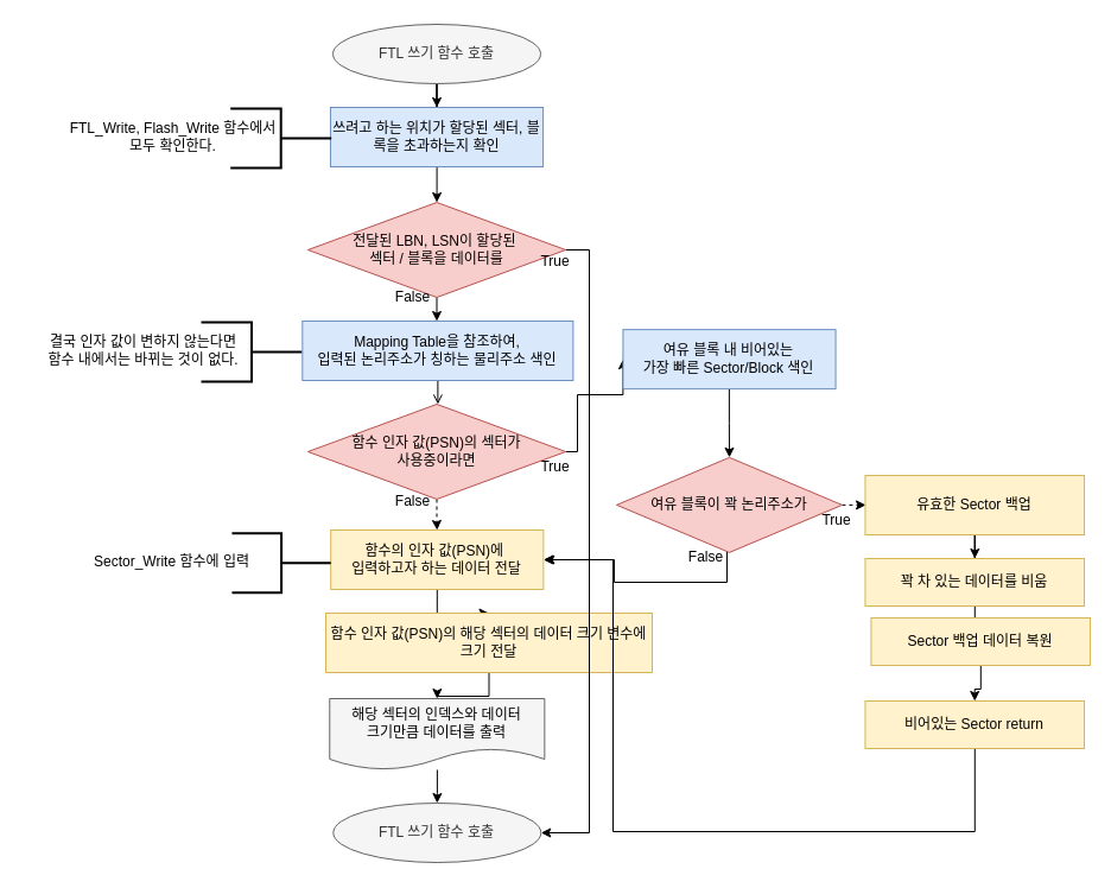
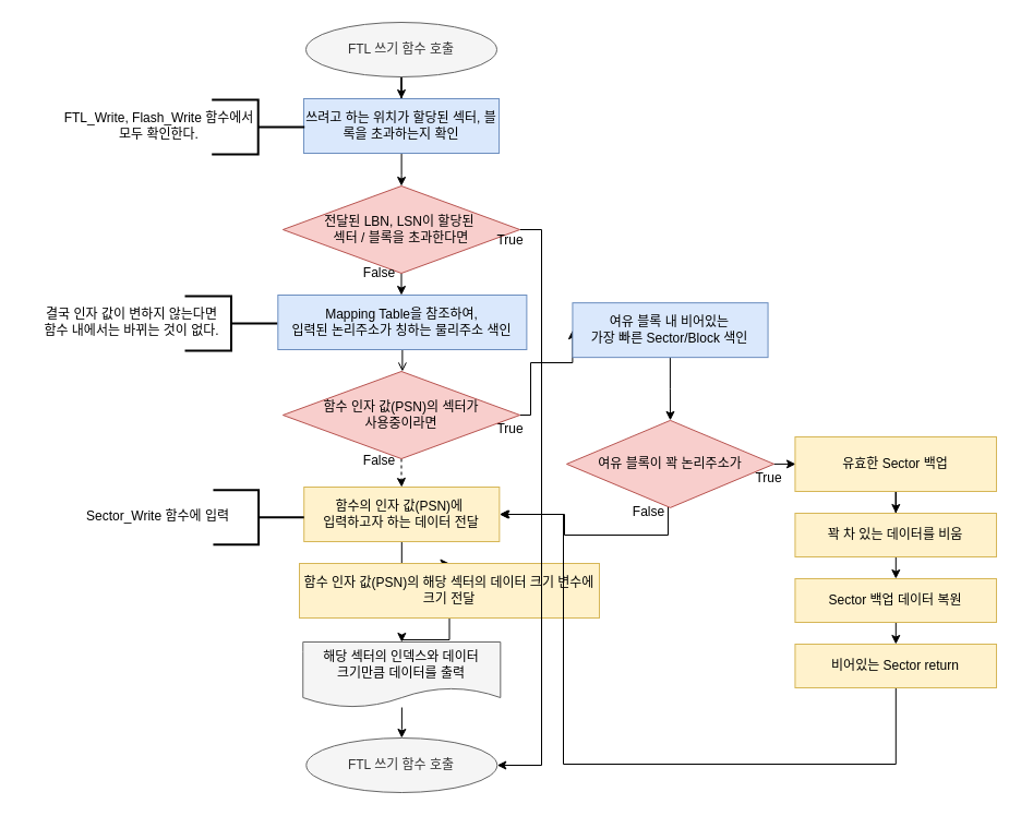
  <mxCell id="0" />
  <mxCell id="1" parent="0" />
  <mxCell id="2" style="edgeStyle=orthogonalEdgeStyle;rounded=0;orthogonalLoop=1;jettySize=auto;html=1;entryX=0.5;entryY=0;entryDx=0;entryDy=0;" parent="1" source="3" target="5" edge="1"><mxGeometry relative="1" as="geometry" /></mxCell>
  <mxCell id="3" value="&lt;span style=&quot;color: rgb(51 , 51 , 51)&quot;&gt;FTL 쓰기 함수 호출&lt;/span&gt;" style="ellipse;whiteSpace=wrap;html=1;fillColor=#f5f5f5;strokeColor=#666666;fontColor=#333333;" parent="1" vertex="1"><mxGeometry x="280" y="20" width="175" height="50" as="geometry" /></mxCell>
  <mxCell id="4" style="edgeStyle=orthogonalEdgeStyle;rounded=0;orthogonalLoop=1;jettySize=auto;html=1;entryX=0.5;entryY=0;entryDx=0;entryDy=0;" parent="1" source="5" target="50" edge="1"><mxGeometry relative="1" as="geometry" /></mxCell>
  <mxCell id="5" value="쓰려고 하는 위치가 할당된 섹터, 블록을 초과하는지 확인" style="rounded=0;whiteSpace=wrap;html=1;fillColor=#dae8fc;strokeColor=#6c8ebf;" parent="1" vertex="1"><mxGeometry x="277.95" y="90" width="179.13" height="50" as="geometry" /></mxCell>
  <mxCell id="6" value="True" style="text;html=1;align=center;verticalAlign=middle;resizable=0;points=[];autosize=1;" parent="1" vertex="1"><mxGeometry x="446.7" y="383" width="40" height="20" as="geometry" /></mxCell>
  <mxCell id="7" style="edgeStyle=orthogonalEdgeStyle;rounded=0;orthogonalLoop=1;jettySize=auto;html=1;entryX=0.5;entryY=0;entryDx=0;entryDy=0;dashed=1;" parent="1" source="9" target="20" edge="1"><mxGeometry relative="1" as="geometry" /></mxCell>
  <mxCell id="8" style="edgeStyle=orthogonalEdgeStyle;rounded=0;orthogonalLoop=1;jettySize=auto;html=1;entryX=0;entryY=0.5;entryDx=0;entryDy=0;" parent="1" source="9" target="24" edge="1"><mxGeometry relative="1" as="geometry"><Array as="points"><mxPoint x="486" y="380" /><mxPoint x="486" y="332" /></Array></mxGeometry></mxCell>
  <mxCell id="9" value="함수 인자 값(PSN)의 섹터가 &lt;br&gt;사용중이라면" style="rhombus;whiteSpace=wrap;html=1;fillColor=#f8cecc;strokeColor=#b85450;" parent="1" vertex="1"><mxGeometry x="258.89" y="340" width="217.25" height="80" as="geometry" /></mxCell>
  <mxCell id="10" style="edgeStyle=orthogonalEdgeStyle;rounded=0;orthogonalLoop=1;jettySize=auto;html=1;entryX=0.5;entryY=0;entryDx=0;entryDy=0;" parent="1" source="11" target="12" edge="1"><mxGeometry relative="1" as="geometry" /></mxCell>
  <mxCell id="11" value="해당 섹터의 인덱스와 데이터 &lt;br&gt;크기만큼&amp;nbsp;데이터를 출력" style="shape=document;whiteSpace=wrap;html=1;boundedLbl=1;fillColor=#f5f5f5;strokeColor=#666666;" parent="1" vertex="1"><mxGeometry x="277.25" y="588" width="181.08" height="60" as="geometry" /></mxCell>
  <mxCell id="12" value="&lt;span style=&quot;color: rgb(51 , 51 , 51)&quot;&gt;FTL 쓰기 함수 호출&lt;/span&gt;" style="ellipse;whiteSpace=wrap;html=1;fillColor=#f5f5f5;strokeColor=#666666;" parent="1" vertex="1"><mxGeometry x="280.29" y="676" width="175" height="50" as="geometry" /></mxCell>
  <mxCell id="13" value="" style="group" parent="1" vertex="1" connectable="0"><mxGeometry x="21" y="270" width="226" height="50" as="geometry" /></mxCell>
  <mxCell id="14" value="" style="group" parent="13" vertex="1" connectable="0"><mxGeometry y="-3.553e-15" width="226" height="50" as="geometry" /></mxCell>
  <mxCell id="15" value="" style="group" parent="14" vertex="1" connectable="0"><mxGeometry x="-1" y="3.553e-15" width="226" height="51" as="geometry" /></mxCell>
  <mxCell id="16" value="" style="group" parent="15" vertex="1" connectable="0"><mxGeometry x="8" width="226" height="51" as="geometry" /></mxCell>
  <mxCell id="17" value="" style="strokeWidth=2;html=1;shape=mxgraph.flowchart.annotation_2;align=left;labelPosition=right;pointerEvents=1;rotation=-180;" parent="16" vertex="1"><mxGeometry x="141" y="1" width="85" height="50" as="geometry" /></mxCell>
  <mxCell id="18" value="결국 인자 값이 변하지 않는다면&lt;br&gt;함수 내에서는 바뀌는 것이 없다." style="text;html=1;strokeColor=none;fillColor=none;align=center;verticalAlign=middle;whiteSpace=wrap;rounded=0;rotation=0;" parent="16" vertex="1"><mxGeometry width="185" height="50" as="geometry" /></mxCell>
  <mxCell id="19" style="edgeStyle=orthogonalEdgeStyle;rounded=0;orthogonalLoop=1;jettySize=auto;html=1;entryX=0.5;entryY=0;entryDx=0;entryDy=0;" parent="1" source="20" target="22" edge="1"><mxGeometry relative="1" as="geometry" /></mxCell>
  <mxCell id="20" value="함수의 인자 값(PSN)에&amp;nbsp;&lt;br&gt;입력하고자 하는 데이터 전달" style="rounded=0;whiteSpace=wrap;html=1;fillColor=#fff2cc;strokeColor=#d6b656;" parent="1" vertex="1"><mxGeometry x="278.22" y="446" width="179.13" height="50" as="geometry" /></mxCell>
  <mxCell id="21" style="edgeStyle=orthogonalEdgeStyle;rounded=0;orthogonalLoop=1;jettySize=auto;html=1;entryX=0.5;entryY=0;entryDx=0;entryDy=0;" parent="1" source="22" target="11" edge="1"><mxGeometry relative="1" as="geometry" /></mxCell>
  <mxCell id="22" value="함수 인자 값(PSN)의 해당 섹터의 데이터 크기 변수에 크기 전달" style="rounded=0;whiteSpace=wrap;html=1;fillColor=#fff2cc;strokeColor=#d6b656;" parent="1" vertex="1"><mxGeometry x="273.99" y="516" width="275" height="50" as="geometry" /></mxCell>
  <mxCell id="23" style="edgeStyle=orthogonalEdgeStyle;rounded=0;orthogonalLoop=1;jettySize=auto;html=1;entryX=0.5;entryY=0;entryDx=0;entryDy=0;" parent="1" source="24" target="27" edge="1"><mxGeometry relative="1" as="geometry" /></mxCell>
  <mxCell id="24" value="여유 블록 내 비어있는 &lt;br&gt;가장 빠른 Sector/Block 색인" style="rounded=0;whiteSpace=wrap;html=1;fillColor=#dae8fc;strokeColor=#6c8ebf;" parent="1" vertex="1"><mxGeometry x="524.43" y="277.13" width="179.13" height="50" as="geometry" /></mxCell>
  <mxCell id="25" style="edgeStyle=orthogonalEdgeStyle;rounded=0;orthogonalLoop=1;jettySize=auto;html=1;entryX=1;entryY=0.5;entryDx=0;entryDy=0;" parent="1" edge="1"><mxGeometry relative="1" as="geometry"><mxPoint x="612" y="463.617" as="sourcePoint" /><mxPoint x="458.35" y="471" as="targetPoint" /><Array as="points"><mxPoint x="612" y="490" /><mxPoint x="517" y="490" /><mxPoint x="517" y="471" /></Array></mxGeometry></mxCell>
- <mxCell id="26" value="" style="edgeStyle=orthogonalEdgeStyle;rounded=0;orthogonalLoop=1;jettySize=auto;html=1;dashed=1;" parent="1" source="27" target="31" edge="1"><mxGeometry relative="1" as="geometry" /></mxCell>
+ <mxCell id="26" value="" style="edgeStyle=orthogonalEdgeStyle;rounded=0;orthogonalLoop=1;jettySize=auto;html=1;" parent="1" source="27" target="31" edge="1"><mxGeometry relative="1" as="geometry" /></mxCell>
  <mxCell id="27" value="여유 블록이 꽉 논리주소가" style="rhombus;whiteSpace=wrap;html=1;fillColor=#f8cecc;strokeColor=#b85450;" parent="1" vertex="1"><mxGeometry x="519" y="384.88" width="190" height="80" as="geometry" /></mxCell>
  <mxCell id="28" value="True" style="text;html=1;align=center;verticalAlign=middle;resizable=0;points=[];autosize=1;" parent="1" vertex="1"><mxGeometry x="684.43" y="427.88" width="40" height="20" as="geometry" /></mxCell>
  <mxCell id="29" value="False" style="text;html=1;align=center;verticalAlign=middle;resizable=0;points=[];autosize=1;" parent="1" vertex="1"><mxGeometry x="574.43" y="458.88" width="40" height="20" as="geometry" /></mxCell>
  <mxCell id="30" style="edgeStyle=orthogonalEdgeStyle;rounded=0;orthogonalLoop=1;jettySize=auto;html=1;" parent="1" source="31" target="33" edge="1"><mxGeometry relative="1" as="geometry" /></mxCell>
  <mxCell id="31" value="유효한 Sector 백업" style="rounded=0;whiteSpace=wrap;html=1;fillColor=#fff2cc;strokeColor=#d6b656;" parent="1" vertex="1"><mxGeometry x="728.45" y="400" width="184.57" height="50" as="geometry" /></mxCell>
  <mxCell id="32" style="edgeStyle=orthogonalEdgeStyle;rounded=0;orthogonalLoop=1;jettySize=auto;html=1;entryX=0.5;entryY=0;entryDx=0;entryDy=0;" parent="1" source="33" target="35" edge="1"><mxGeometry relative="1" as="geometry" /></mxCell>
  <mxCell id="33" value="꽉 차 있는 데이터를 비움" style="rounded=0;whiteSpace=wrap;html=1;fillColor=#fff2cc;strokeColor=#d6b656;" parent="1" vertex="1"><mxGeometry x="728.45" y="470" width="184.57" height="40" as="geometry" /></mxCell>
  <mxCell id="34" style="edgeStyle=orthogonalEdgeStyle;rounded=0;orthogonalLoop=1;jettySize=auto;html=1;entryX=0.5;entryY=0;entryDx=0;entryDy=0;" parent="1" source="35" target="37" edge="1"><mxGeometry relative="1" as="geometry" /></mxCell>
- <mxCell id="35" value="Sector 백업 데이터 복원" style="rounded=0;whiteSpace=wrap;html=1;fillColor=#fff2cc;strokeColor=#d6b656;" parent="1" vertex="1"><mxGeometry x="733.45" y="520" width="184.57" height="40" as="geometry" /></mxCell>
+ <mxCell id="35" value="Sector 백업 데이터 복원" style="rounded=0;whiteSpace=wrap;html=1;fillColor=#fff2cc;strokeColor=#d6b656;" parent="1" vertex="1"><mxGeometry x="728.45" y="530" width="184.57" height="40" as="geometry" /></mxCell>
  <mxCell id="36" style="edgeStyle=orthogonalEdgeStyle;rounded=0;orthogonalLoop=1;jettySize=auto;html=1;entryX=1;entryY=0.5;entryDx=0;entryDy=0;" parent="1" source="37" target="20" edge="1"><mxGeometry relative="1" as="geometry"><Array as="points"><mxPoint x="821" y="700" /><mxPoint x="516" y="700" /><mxPoint x="516" y="471" /></Array></mxGeometry></mxCell>
  <mxCell id="37" value="비어있는 Sector return" style="rounded=0;whiteSpace=wrap;html=1;fillColor=#fff2cc;strokeColor=#d6b656;" parent="1" vertex="1"><mxGeometry x="728.45" y="590" width="184.57" height="40" as="geometry" /></mxCell>
  <mxCell id="38" value="" style="group" parent="1" vertex="1" connectable="0"><mxGeometry x="45.71" y="90" width="226" height="50" as="geometry" /></mxCell>
  <mxCell id="39" value="" style="group" parent="38" vertex="1" connectable="0"><mxGeometry y="-3.553e-15" width="226" height="50" as="geometry" /></mxCell>
  <mxCell id="40" value="" style="group" parent="39" vertex="1" connectable="0"><mxGeometry x="-1" y="3.553e-15" width="226" height="51" as="geometry" /></mxCell>
  <mxCell id="41" value="" style="group" parent="40" vertex="1" connectable="0"><mxGeometry x="8" width="226" height="51" as="geometry" /></mxCell>
  <mxCell id="42" value="" style="strokeWidth=2;html=1;shape=mxgraph.flowchart.annotation_2;align=left;labelPosition=right;pointerEvents=1;rotation=-180;" parent="41" vertex="1"><mxGeometry x="141" y="1" width="85" height="50" as="geometry" /></mxCell>
  <mxCell id="43" value="FTL_Write, Flash_Write 함수에서&lt;br&gt;모두 확인한다." style="text;html=1;strokeColor=none;fillColor=none;align=center;verticalAlign=middle;whiteSpace=wrap;rounded=0;rotation=0;" parent="41" vertex="1"><mxGeometry width="185" height="50" as="geometry" /></mxCell>
  <mxCell id="44" value="" style="strokeWidth=2;html=1;shape=mxgraph.flowchart.annotation_2;align=left;labelPosition=right;pointerEvents=1;rotation=-180;" parent="1" vertex="1"><mxGeometry x="194.94" y="448.75" width="83.29" height="50" as="geometry" /></mxCell>
  <mxCell id="45" value="Sector_Write 함수에 입력" style="text;html=1;strokeColor=none;fillColor=none;align=center;verticalAlign=middle;whiteSpace=wrap;rounded=0;rotation=0;" parent="1" vertex="1"><mxGeometry x="52.23" y="447.75" width="185" height="50" as="geometry" /></mxCell>
  <mxCell id="46" style="edgeStyle=orthogonalEdgeStyle;rounded=0;orthogonalLoop=1;jettySize=auto;html=1;entryX=0.5;entryY=0;entryDx=0;entryDy=0;endArrow=open;" parent="1" source="47" target="9" edge="1"><mxGeometry relative="1" as="geometry" /></mxCell>
  <mxCell id="47" value="Mapping Table을 참조하여,&lt;br&gt;입력된 논리주소가 칭하는 물리주소 색인" style="rounded=0;whiteSpace=wrap;html=1;fillColor=#dae8fc;strokeColor=#6c8ebf;" parent="1" vertex="1"><mxGeometry x="254.33" y="270" width="228.05" height="50" as="geometry" /></mxCell>
  <mxCell id="48" style="edgeStyle=orthogonalEdgeStyle;rounded=0;orthogonalLoop=1;jettySize=auto;html=1;entryX=0.5;entryY=0;entryDx=0;entryDy=0;" parent="1" source="50" target="47" edge="1"><mxGeometry relative="1" as="geometry" /></mxCell>
  <mxCell id="49" style="edgeStyle=orthogonalEdgeStyle;rounded=0;orthogonalLoop=1;jettySize=auto;html=1;entryX=1;entryY=0.5;entryDx=0;entryDy=0;" parent="1" source="50" target="12" edge="1"><mxGeometry relative="1" as="geometry"><Array as="points"><mxPoint x="496" y="210" /><mxPoint x="496" y="701" /></Array></mxGeometry></mxCell>
- <mxCell id="50" value="전달된 LBN, LSN이 할당된&amp;nbsp;&lt;br&gt;섹터 / 블록을 데이터를" style="rhombus;whiteSpace=wrap;html=1;fillColor=#f8cecc;strokeColor=#b85450;" parent="1" vertex="1"><mxGeometry x="258.89" y="170" width="217.25" height="80" as="geometry" /></mxCell>
+ <mxCell id="50" value="전달된 LBN, LSN이 할당된&amp;nbsp;&lt;br&gt;섹터 / 블록을 초과한다면" style="rhombus;whiteSpace=wrap;html=1;fillColor=#f8cecc;strokeColor=#b85450;" parent="1" vertex="1"><mxGeometry x="258.89" y="170" width="217.25" height="80" as="geometry" /></mxCell>
  <mxCell id="51" value="True" style="text;html=1;align=center;verticalAlign=middle;resizable=0;points=[];autosize=1;" parent="1" vertex="1"><mxGeometry x="446.7" y="210" width="40" height="20" as="geometry" /></mxCell>
  <mxCell id="52" value="False" style="text;html=1;align=center;verticalAlign=middle;resizable=0;points=[];autosize=1;" parent="1" vertex="1"><mxGeometry x="326.7" y="240" width="40" height="20" as="geometry" /></mxCell>
  <mxCell id="53" value="False" style="text;html=1;align=center;verticalAlign=middle;resizable=0;points=[];autosize=1;" parent="1" vertex="1"><mxGeometry x="326.7" y="411.88" width="40" height="20" as="geometry" /></mxCell>
